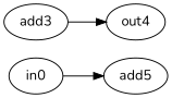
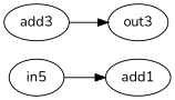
  strict digraph {
    fontname=Nunito
    rankdir=LR
    node [fontname=Nunito]
    edge [fontname=Nunito port=0 w=0]
-   n1 [alap=0 asap=0 label=in0 op=in]
-   n2 [alap=1 asap=1 label=add5 op=addi value=2]
+   n1 [alap=0 asap=0 label=in5 op=in]
+   n2 [alap=1 asap=1 label=add1 op=addi value=2]
    n3 [alap=3 asap=3 label=add3 op=add value=2]
-   n4 [alap=4 asap=4 label=out4 op=out]
+   n4 [alap=4 asap=4 label=out3 op=out]
    n1 -> n2
    n3 -> n4
  }
